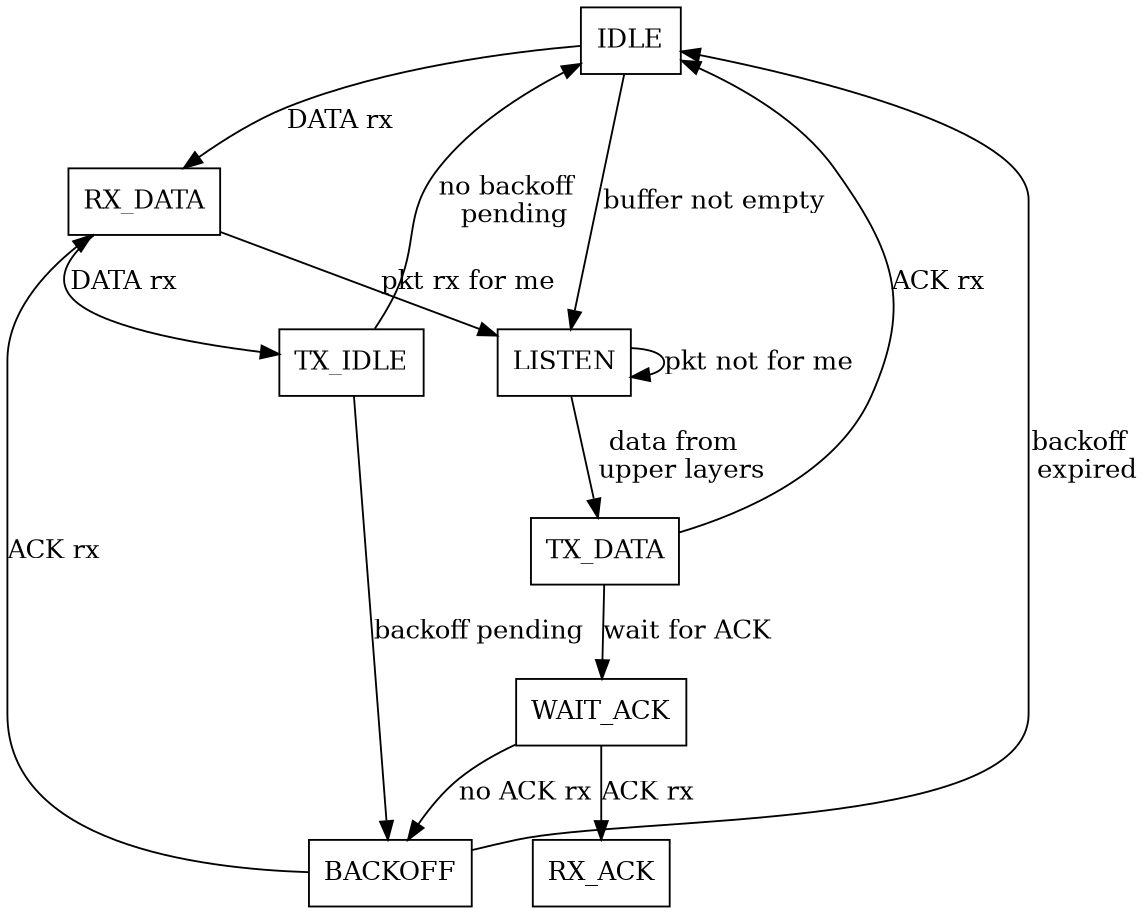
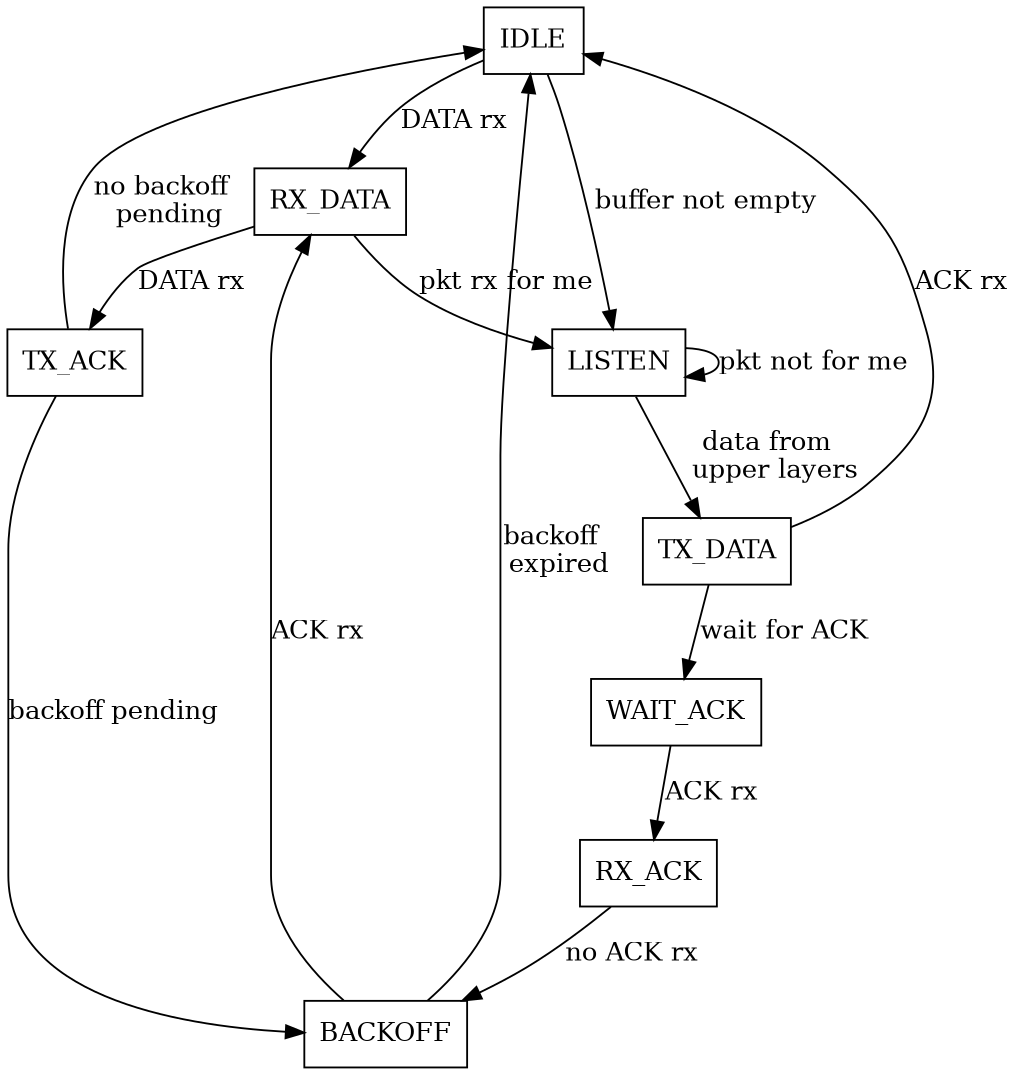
  digraph {
    node [shape=box]
    edge [labelfloat=false]
    IDLE
    RX_DATA
    LISTEN
-   TX_ACK [label=TX_IDLE]
+   TX_ACK
    TX_DATA
    WAIT_ACK
    BACKOFF
    RX_ACK
    IDLE -> RX_DATA [label="DATA rx"]
    IDLE -> LISTEN [label="buffer not empty"]
    RX_DATA -> LISTEN [label="pkt rx for me"]
    RX_DATA -> TX_ACK [label="DATA rx"]
    LISTEN -> LISTEN [label="pkt not for me"]
    LISTEN -> TX_DATA [label="data from \n upper layers"]
    TX_ACK -> IDLE [label="no backoff \n pending"]
    TX_ACK -> BACKOFF [label="backoff pending"]
    TX_DATA -> IDLE [label="ACK rx"]
    TX_DATA -> WAIT_ACK [label="wait for ACK"]
-   WAIT_ACK -> BACKOFF [label="no ACK rx"]
+   RX_ACK -> BACKOFF [label="no ACK rx"]
    WAIT_ACK -> RX_ACK [label="ACK rx"]
    BACKOFF -> IDLE [label="backoff \n expired"]
    BACKOFF -> RX_DATA [label="ACK rx"]
  }
